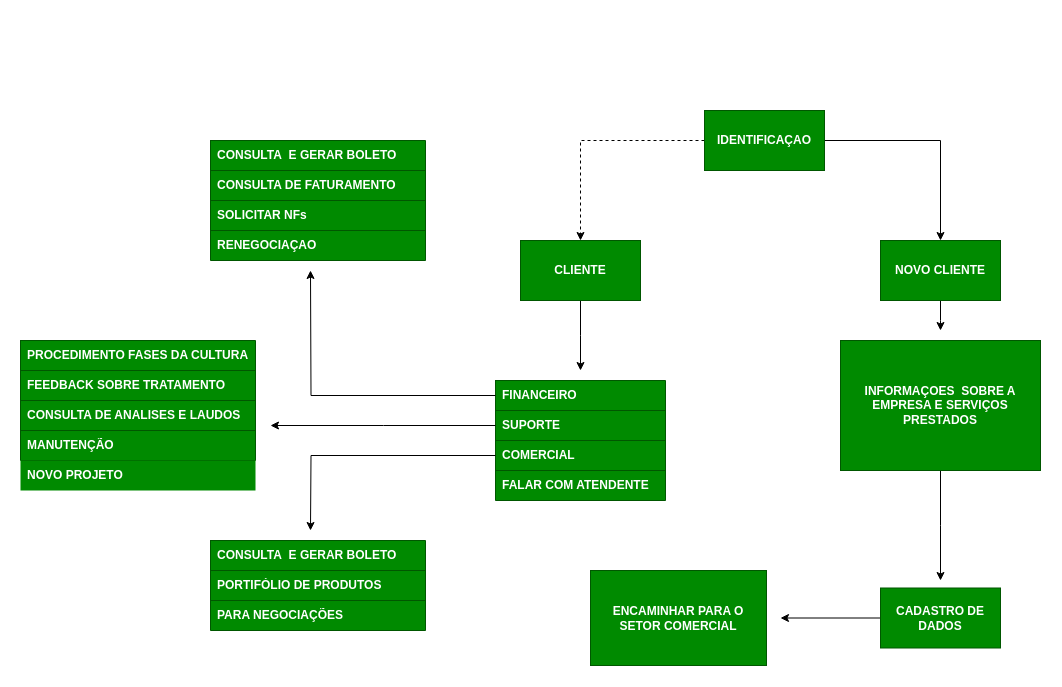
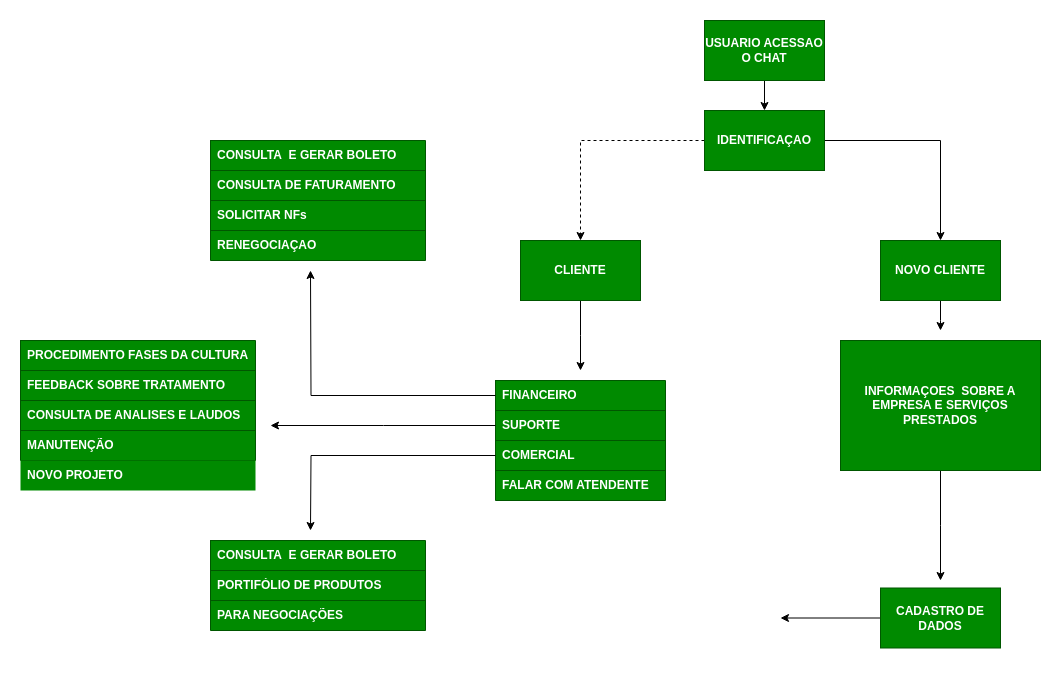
  <mxCell id="0" />
  <mxCell id="1" parent="0" />
+ <mxCell id="2" style="edgeStyle=orthogonalEdgeStyle;rounded=0;orthogonalLoop=1;jettySize=auto;html=1;entryX=0.5;entryY=0;entryDx=0;entryDy=0;" edge="1" parent="1" source="3" target="10"><mxGeometry relative="1" as="geometry" /></mxCell>
+ <mxCell id="3" value="&lt;b&gt;USUARIO ACESSAO O CHAT&lt;/b&gt;" style="rounded=0;whiteSpace=wrap;html=1;fillColor=#008a00;strokeColor=#005700;fontColor=#ffffff;" vertex="1" parent="1"><mxGeometry x="704" width="120" height="60" as="geometry" y="20" /></mxCell>
  <mxCell id="4" style="edgeStyle=orthogonalEdgeStyle;rounded=0;orthogonalLoop=1;jettySize=auto;html=1;exitX=0.5;exitY=1;exitDx=0;exitDy=0;" edge="1" parent="1" source="5"><mxGeometry relative="1" as="geometry"><mxPoint x="580" y="370" as="targetPoint" /></mxGeometry></mxCell>
  <mxCell id="5" value="&lt;b&gt;CLIENTE&lt;/b&gt;" style="rounded=0;whiteSpace=wrap;html=1;fillColor=#008a00;fontColor=#ffffff;strokeColor=#005700;" vertex="1" parent="1"><mxGeometry x="520" y="240" width="120" height="60" as="geometry" /></mxCell>
  <mxCell id="6" style="edgeStyle=orthogonalEdgeStyle;rounded=0;orthogonalLoop=1;jettySize=auto;html=1;" edge="1" parent="1" source="7"><mxGeometry relative="1" as="geometry"><mxPoint x="940" y="330" as="targetPoint" /></mxGeometry></mxCell>
  <mxCell id="7" value="NOVO CLIENTE" style="rounded=0;whiteSpace=wrap;html=1;fillColor=#008a00;fontColor=#ffffff;strokeColor=#005700;fontStyle=1" vertex="1" parent="1"><mxGeometry x="880" y="240" width="120" height="60" as="geometry" /></mxCell>
  <mxCell id="8" style="edgeStyle=orthogonalEdgeStyle;rounded=0;orthogonalLoop=1;jettySize=auto;html=1;entryX=0.5;entryY=0;entryDx=0;entryDy=0;dashed=1;" edge="1" parent="1" source="10" target="5"><mxGeometry relative="1" as="geometry" /></mxCell>
  <mxCell id="9" style="edgeStyle=orthogonalEdgeStyle;rounded=0;orthogonalLoop=1;jettySize=auto;html=1;entryX=0.5;entryY=0;entryDx=0;entryDy=0;" edge="1" parent="1" source="10" target="7"><mxGeometry relative="1" as="geometry" /></mxCell>
  <mxCell id="10" value="&lt;b&gt;IDENTIFICAÇAO&lt;/b&gt;" style="rounded=0;whiteSpace=wrap;html=1;fillColor=#008a00;fontColor=#ffffff;strokeColor=#005700;" vertex="1" parent="1"><mxGeometry x="704" y="110" width="120" height="60" as="geometry" /></mxCell>
  <mxCell id="11" value="" style="shape=table;startSize=0;container=1;collapsible=0;childLayout=tableLayout;fontSize=11;fillColor=#008a00;strokeColor=#005700;fontColor=#FFFFFF;fontStyle=1" vertex="1" parent="1"><mxGeometry x="495" y="380" width="170" height="120" as="geometry" /></mxCell>
  <mxCell id="12" value="" style="shape=tableRow;horizontal=0;startSize=0;swimlaneHead=0;swimlaneBody=0;strokeColor=inherit;top=0;left=0;bottom=0;right=0;collapsible=0;dropTarget=0;fillColor=none;points=[[0,0.5],[1,0.5]];portConstraint=eastwest;fontSize=16;" vertex="1" parent="11"><mxGeometry width="170" height="30" as="geometry" /></mxCell>
  <mxCell id="13" value="FINANCEIRO" style="shape=partialRectangle;html=1;whiteSpace=wrap;connectable=0;strokeColor=inherit;overflow=hidden;fillColor=none;top=0;left=0;bottom=0;right=0;pointerEvents=1;fontSize=12;align=left;spacingLeft=5;fontStyle=1;fontColor=#FFFFFF;" vertex="1" parent="12"><mxGeometry width="170" height="30" as="geometry"><mxRectangle width="170" height="30" as="alternateBounds" /></mxGeometry></mxCell>
  <mxCell id="14" value="" style="shape=tableRow;horizontal=0;startSize=0;swimlaneHead=0;swimlaneBody=0;strokeColor=inherit;top=0;left=0;bottom=0;right=0;collapsible=0;dropTarget=0;fillColor=none;points=[[0,0.5],[1,0.5]];portConstraint=eastwest;fontSize=16;" vertex="1" parent="11"><mxGeometry y="30" width="170" height="30" as="geometry" /></mxCell>
  <mxCell id="15" value="&lt;font color=&quot;#ffffff&quot;&gt;&lt;b&gt;SUPORTE&lt;/b&gt;&lt;/font&gt;" style="shape=partialRectangle;html=1;whiteSpace=wrap;connectable=0;strokeColor=inherit;overflow=hidden;fillColor=none;top=0;left=0;bottom=0;right=0;pointerEvents=1;fontSize=12;align=left;spacingLeft=5;" vertex="1" parent="14"><mxGeometry width="170" height="30" as="geometry"><mxRectangle width="170" height="30" as="alternateBounds" /></mxGeometry></mxCell>
  <mxCell id="16" value="" style="shape=tableRow;horizontal=0;startSize=0;swimlaneHead=0;swimlaneBody=0;strokeColor=inherit;top=0;left=0;bottom=0;right=0;collapsible=0;dropTarget=0;fillColor=none;points=[[0,0.5],[1,0.5]];portConstraint=eastwest;fontSize=16;" vertex="1" parent="11"><mxGeometry y="60" width="170" height="30" as="geometry" /></mxCell>
  <mxCell id="17" value="&lt;b&gt;&lt;font color=&quot;#ffffff&quot;&gt;COMERCIAL&lt;/font&gt;&lt;/b&gt;" style="shape=partialRectangle;html=1;whiteSpace=wrap;connectable=0;strokeColor=inherit;overflow=hidden;fillColor=none;top=0;left=0;bottom=0;right=0;pointerEvents=1;fontSize=12;align=left;spacingLeft=5;" vertex="1" parent="16"><mxGeometry width="170" height="30" as="geometry"><mxRectangle width="170" height="30" as="alternateBounds" /></mxGeometry></mxCell>
  <mxCell id="18" style="shape=tableRow;horizontal=0;startSize=0;swimlaneHead=0;swimlaneBody=0;strokeColor=inherit;top=0;left=0;bottom=0;right=0;collapsible=0;dropTarget=0;fillColor=none;points=[[0,0.5],[1,0.5]];portConstraint=eastwest;fontSize=16;" vertex="1" parent="11"><mxGeometry y="90" width="170" height="30" as="geometry" /></mxCell>
  <mxCell id="19" value="&lt;b&gt;&lt;font color=&quot;#ffffff&quot;&gt;FALAR COM ATENDENTE&lt;/font&gt;&lt;/b&gt;" style="shape=partialRectangle;html=1;whiteSpace=wrap;connectable=0;strokeColor=inherit;overflow=hidden;fillColor=none;top=0;left=0;bottom=0;right=0;pointerEvents=1;fontSize=12;align=left;spacingLeft=5;" vertex="1" parent="18"><mxGeometry width="170" height="30" as="geometry"><mxRectangle width="170" height="30" as="alternateBounds" /></mxGeometry></mxCell>
  <mxCell id="20" value="" style="shape=table;startSize=0;container=1;collapsible=0;childLayout=tableLayout;fontSize=11;fillColor=#008a00;strokeColor=#005700;fontColor=#ffffff;" vertex="1" parent="1"><mxGeometry x="210" y="140" width="215" height="120" as="geometry" /></mxCell>
  <mxCell id="21" value="" style="shape=tableRow;horizontal=0;startSize=0;swimlaneHead=0;swimlaneBody=0;strokeColor=inherit;top=0;left=0;bottom=0;right=0;collapsible=0;dropTarget=0;fillColor=none;points=[[0,0.5],[1,0.5]];portConstraint=eastwest;fontSize=16;" vertex="1" parent="20"><mxGeometry width="215" height="30" as="geometry" /></mxCell>
  <mxCell id="22" value="&lt;b&gt;&lt;font color=&quot;#ffffff&quot;&gt;CONSULTA&amp;nbsp; E GERAR BOLETO&lt;/font&gt;&lt;/b&gt;" style="shape=partialRectangle;html=1;whiteSpace=wrap;connectable=0;strokeColor=inherit;overflow=hidden;fillColor=none;top=0;left=0;bottom=0;right=0;pointerEvents=1;fontSize=12;align=left;spacingLeft=5;" vertex="1" parent="21"><mxGeometry width="215" height="30" as="geometry"><mxRectangle width="215" height="30" as="alternateBounds" /></mxGeometry></mxCell>
  <mxCell id="23" value="" style="shape=tableRow;horizontal=0;startSize=0;swimlaneHead=0;swimlaneBody=0;strokeColor=inherit;top=0;left=0;bottom=0;right=0;collapsible=0;dropTarget=0;fillColor=none;points=[[0,0.5],[1,0.5]];portConstraint=eastwest;fontSize=16;" vertex="1" parent="20"><mxGeometry y="30" width="215" height="30" as="geometry" /></mxCell>
  <mxCell id="24" value="&lt;b&gt;&lt;font color=&quot;#ffffff&quot;&gt;CONSULTA DE FATURAMENTO&lt;/font&gt;&lt;/b&gt;" style="shape=partialRectangle;html=1;whiteSpace=wrap;connectable=0;strokeColor=inherit;overflow=hidden;fillColor=none;top=0;left=0;bottom=0;right=0;pointerEvents=1;fontSize=12;align=left;spacingLeft=5;" vertex="1" parent="23"><mxGeometry width="215" height="30" as="geometry"><mxRectangle width="215" height="30" as="alternateBounds" /></mxGeometry></mxCell>
  <mxCell id="25" value="" style="shape=tableRow;horizontal=0;startSize=0;swimlaneHead=0;swimlaneBody=0;strokeColor=inherit;top=0;left=0;bottom=0;right=0;collapsible=0;dropTarget=0;fillColor=none;points=[[0,0.5],[1,0.5]];portConstraint=eastwest;fontSize=16;" vertex="1" parent="20"><mxGeometry y="60" width="215" height="30" as="geometry" /></mxCell>
  <mxCell id="26" value="&lt;font color=&quot;#ffffff&quot;&gt;&lt;b&gt;SOLICITAR NFs&lt;/b&gt;&lt;/font&gt;" style="shape=partialRectangle;html=1;whiteSpace=wrap;connectable=0;strokeColor=inherit;overflow=hidden;fillColor=none;top=0;left=0;bottom=0;right=0;pointerEvents=1;fontSize=12;align=left;spacingLeft=5;" vertex="1" parent="25"><mxGeometry width="215" height="30" as="geometry"><mxRectangle width="215" height="30" as="alternateBounds" /></mxGeometry></mxCell>
  <mxCell id="27" style="shape=tableRow;horizontal=0;startSize=0;swimlaneHead=0;swimlaneBody=0;strokeColor=inherit;top=0;left=0;bottom=0;right=0;collapsible=0;dropTarget=0;fillColor=none;points=[[0,0.5],[1,0.5]];portConstraint=eastwest;fontSize=16;" vertex="1" parent="20"><mxGeometry y="90" width="215" height="30" as="geometry" /></mxCell>
  <mxCell id="28" value="&lt;font color=&quot;#ffffff&quot;&gt;&lt;b&gt;RENEGOCIAÇAO&lt;/b&gt;&lt;/font&gt;" style="shape=partialRectangle;html=1;whiteSpace=wrap;connectable=0;strokeColor=inherit;overflow=hidden;fillColor=none;top=0;left=0;bottom=0;right=0;pointerEvents=1;fontSize=12;align=left;spacingLeft=5;" vertex="1" parent="27"><mxGeometry width="215" height="30" as="geometry"><mxRectangle width="215" height="30" as="alternateBounds" /></mxGeometry></mxCell>
  <mxCell id="29" style="edgeStyle=orthogonalEdgeStyle;rounded=0;orthogonalLoop=1;jettySize=auto;html=1;" edge="1" parent="1" source="12"><mxGeometry relative="1" as="geometry"><mxPoint x="310" y="270" as="targetPoint" /></mxGeometry></mxCell>
  <mxCell id="30" value="" style="shape=table;startSize=0;container=1;collapsible=0;childLayout=tableLayout;fontSize=11;fillColor=#008a00;strokeColor=#005700;fontColor=#ffffff;" vertex="1" parent="1"><mxGeometry x="20" y="340" width="235" height="120" as="geometry" /></mxCell>
  <mxCell id="31" value="" style="shape=tableRow;horizontal=0;startSize=0;swimlaneHead=0;swimlaneBody=0;strokeColor=inherit;top=0;left=0;bottom=0;right=0;collapsible=0;dropTarget=0;fillColor=none;points=[[0,0.5],[1,0.5]];portConstraint=eastwest;fontSize=16;" vertex="1" parent="30"><mxGeometry width="235" height="30" as="geometry" /></mxCell>
  <mxCell id="32" value="&lt;b&gt;&lt;font color=&quot;#ffffff&quot;&gt;PROCEDIMENTO FASES DA CULTURA&lt;/font&gt;&lt;/b&gt;" style="shape=partialRectangle;html=1;whiteSpace=wrap;connectable=0;strokeColor=inherit;overflow=hidden;fillColor=none;top=0;left=0;bottom=0;right=0;pointerEvents=1;fontSize=12;align=left;spacingLeft=5;" vertex="1" parent="31"><mxGeometry width="235" height="30" as="geometry"><mxRectangle width="235" height="30" as="alternateBounds" /></mxGeometry></mxCell>
  <mxCell id="33" value="" style="shape=tableRow;horizontal=0;startSize=0;swimlaneHead=0;swimlaneBody=0;strokeColor=inherit;top=0;left=0;bottom=0;right=0;collapsible=0;dropTarget=0;fillColor=none;points=[[0,0.5],[1,0.5]];portConstraint=eastwest;fontSize=16;" vertex="1" parent="30"><mxGeometry y="30" width="235" height="30" as="geometry" /></mxCell>
  <mxCell id="34" value="&lt;b&gt;&lt;font color=&quot;#ffffff&quot;&gt;FEEDBACK SOBRE TRATAMENTO&lt;/font&gt;&lt;/b&gt;" style="shape=partialRectangle;html=1;whiteSpace=wrap;connectable=0;strokeColor=inherit;overflow=hidden;fillColor=none;top=0;left=0;bottom=0;right=0;pointerEvents=1;fontSize=12;align=left;spacingLeft=5;" vertex="1" parent="33"><mxGeometry width="235" height="30" as="geometry"><mxRectangle width="235" height="30" as="alternateBounds" /></mxGeometry></mxCell>
  <mxCell id="35" value="" style="shape=tableRow;horizontal=0;startSize=0;swimlaneHead=0;swimlaneBody=0;strokeColor=inherit;top=0;left=0;bottom=0;right=0;collapsible=0;dropTarget=0;fillColor=none;points=[[0,0.5],[1,0.5]];portConstraint=eastwest;fontSize=16;" vertex="1" parent="30"><mxGeometry y="60" width="235" height="30" as="geometry" /></mxCell>
  <mxCell id="36" value="&lt;font color=&quot;#ffffff&quot;&gt;&lt;b&gt;CONSULTA DE ANALISES E LAUDOS&lt;/b&gt;&lt;/font&gt;" style="shape=partialRectangle;html=1;whiteSpace=wrap;connectable=0;strokeColor=inherit;overflow=hidden;fillColor=none;top=0;left=0;bottom=0;right=0;pointerEvents=1;fontSize=12;align=left;spacingLeft=5;" vertex="1" parent="35"><mxGeometry width="235" height="30" as="geometry"><mxRectangle width="235" height="30" as="alternateBounds" /></mxGeometry></mxCell>
  <mxCell id="37" style="shape=tableRow;horizontal=0;startSize=0;swimlaneHead=0;swimlaneBody=0;strokeColor=inherit;top=0;left=0;bottom=0;right=0;collapsible=0;dropTarget=0;fillColor=none;points=[[0,0.5],[1,0.5]];portConstraint=eastwest;fontSize=16;" vertex="1" parent="30"><mxGeometry y="90" width="235" height="30" as="geometry" /></mxCell>
  <mxCell id="38" value="&lt;font color=&quot;#ffffff&quot;&gt;&lt;b&gt;MANUTENÇÃO&lt;/b&gt;&lt;/font&gt;" style="shape=partialRectangle;html=1;whiteSpace=wrap;connectable=0;strokeColor=inherit;overflow=hidden;fillColor=none;top=0;left=0;bottom=0;right=0;pointerEvents=1;fontSize=12;align=left;spacingLeft=5;" vertex="1" parent="37"><mxGeometry width="235" height="30" as="geometry"><mxRectangle width="235" height="30" as="alternateBounds" /></mxGeometry></mxCell>
  <mxCell id="39" value="&lt;font color=&quot;#ffffff&quot;&gt;&lt;b&gt;NOVO PROJETO&lt;/b&gt;&lt;/font&gt;" style="shape=partialRectangle;html=1;whiteSpace=wrap;connectable=0;strokeColor=#005700;overflow=hidden;fillColor=#008a00;top=0;left=0;bottom=0;right=0;pointerEvents=1;fontSize=12;align=left;spacingLeft=5;fontColor=#ffffff;" vertex="1" parent="1"><mxGeometry x="20" y="460" width="235" height="30" as="geometry"><mxRectangle width="235" height="30" as="alternateBounds" /></mxGeometry></mxCell>
  <mxCell id="40" style="edgeStyle=orthogonalEdgeStyle;rounded=0;orthogonalLoop=1;jettySize=auto;html=1;" edge="1" parent="1" source="14"><mxGeometry relative="1" as="geometry"><mxPoint x="270" y="425" as="targetPoint" /></mxGeometry></mxCell>
  <mxCell id="41" value="" style="shape=table;startSize=0;container=1;collapsible=0;childLayout=tableLayout;fontSize=11;fillColor=#008a00;strokeColor=#005700;fontColor=#ffffff;" vertex="1" parent="1"><mxGeometry x="210" y="540" width="215" height="90" as="geometry" /></mxCell>
  <mxCell id="42" value="" style="shape=tableRow;horizontal=0;startSize=0;swimlaneHead=0;swimlaneBody=0;strokeColor=inherit;top=0;left=0;bottom=0;right=0;collapsible=0;dropTarget=0;fillColor=none;points=[[0,0.5],[1,0.5]];portConstraint=eastwest;fontSize=16;" vertex="1" parent="41"><mxGeometry width="215" height="30" as="geometry" /></mxCell>
  <mxCell id="43" value="&lt;b&gt;&lt;font color=&quot;#ffffff&quot;&gt;CONSULTA&amp;nbsp; E GERAR BOLETO&lt;/font&gt;&lt;/b&gt;" style="shape=partialRectangle;html=1;whiteSpace=wrap;connectable=0;strokeColor=inherit;overflow=hidden;fillColor=none;top=0;left=0;bottom=0;right=0;pointerEvents=1;fontSize=12;align=left;spacingLeft=5;" vertex="1" parent="42"><mxGeometry width="215" height="30" as="geometry"><mxRectangle width="215" height="30" as="alternateBounds" /></mxGeometry></mxCell>
  <mxCell id="44" value="" style="shape=tableRow;horizontal=0;startSize=0;swimlaneHead=0;swimlaneBody=0;strokeColor=inherit;top=0;left=0;bottom=0;right=0;collapsible=0;dropTarget=0;fillColor=none;points=[[0,0.5],[1,0.5]];portConstraint=eastwest;fontSize=16;" vertex="1" parent="41"><mxGeometry y="30" width="215" height="30" as="geometry" /></mxCell>
  <mxCell id="45" value="&lt;b&gt;&lt;font color=&quot;#ffffff&quot;&gt;PORTIFÓLIO DE PRODUTOS&lt;/font&gt;&lt;/b&gt;" style="shape=partialRectangle;html=1;whiteSpace=wrap;connectable=0;strokeColor=inherit;overflow=hidden;fillColor=none;top=0;left=0;bottom=0;right=0;pointerEvents=1;fontSize=12;align=left;spacingLeft=5;" vertex="1" parent="44"><mxGeometry width="215" height="30" as="geometry"><mxRectangle width="215" height="30" as="alternateBounds" /></mxGeometry></mxCell>
  <mxCell id="46" value="" style="shape=tableRow;horizontal=0;startSize=0;swimlaneHead=0;swimlaneBody=0;strokeColor=inherit;top=0;left=0;bottom=0;right=0;collapsible=0;dropTarget=0;fillColor=none;points=[[0,0.5],[1,0.5]];portConstraint=eastwest;fontSize=16;" vertex="1" parent="41"><mxGeometry y="60" width="215" height="30" as="geometry" /></mxCell>
  <mxCell id="47" value="&lt;font color=&quot;#ffffff&quot;&gt;&lt;b&gt;PARA NEGOCIAÇÕES&lt;/b&gt;&lt;/font&gt;" style="shape=partialRectangle;html=1;whiteSpace=wrap;connectable=0;strokeColor=inherit;overflow=hidden;fillColor=none;top=0;left=0;bottom=0;right=0;pointerEvents=1;fontSize=12;align=left;spacingLeft=5;" vertex="1" parent="46"><mxGeometry width="215" height="30" as="geometry"><mxRectangle width="215" height="30" as="alternateBounds" /></mxGeometry></mxCell>
  <mxCell id="48" style="edgeStyle=orthogonalEdgeStyle;rounded=0;orthogonalLoop=1;jettySize=auto;html=1;" edge="1" parent="1" source="16"><mxGeometry relative="1" as="geometry"><mxPoint x="310" y="530" as="targetPoint" /></mxGeometry></mxCell>
  <mxCell id="49" style="edgeStyle=orthogonalEdgeStyle;rounded=0;orthogonalLoop=1;jettySize=auto;html=1;" edge="1" parent="1" source="50"><mxGeometry relative="1" as="geometry"><mxPoint x="940" y="580" as="targetPoint" /></mxGeometry></mxCell>
  <mxCell id="50" value="INFORMAÇOES&amp;nbsp; SOBRE A EMPRESA E SERVIÇOS PRESTADOS" style="rounded=0;whiteSpace=wrap;html=1;fillColor=#008a00;fontColor=#ffffff;strokeColor=#005700;fontStyle=1" vertex="1" parent="1"><mxGeometry x="840" y="340" width="200" height="130" as="geometry" /></mxCell>
  <mxCell id="51" style="edgeStyle=orthogonalEdgeStyle;rounded=0;orthogonalLoop=1;jettySize=auto;html=1;" edge="1" parent="1" source="52"><mxGeometry relative="1" as="geometry"><mxPoint x="780" y="617.5" as="targetPoint" /></mxGeometry></mxCell>
  <mxCell id="52" value="CADASTRO DE DADOS" style="rounded=0;whiteSpace=wrap;html=1;fontStyle=1;fillColor=#008a00;fontColor=#ffffff;strokeColor=#005700;" vertex="1" parent="1"><mxGeometry x="880" y="587.5" width="120" height="60" as="geometry" /></mxCell>
- <mxCell id="53" value="ENCAMINHAR PARA O SETOR COMERCIAL" style="rounded=0;whiteSpace=wrap;html=1;fillColor=#008a00;fontColor=#ffffff;strokeColor=#005700;fontStyle=1" vertex="1" parent="1"><mxGeometry x="590" y="570" width="176" height="95" as="geometry" /></mxCell>
